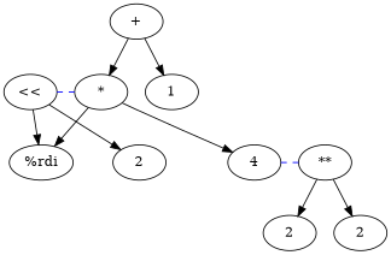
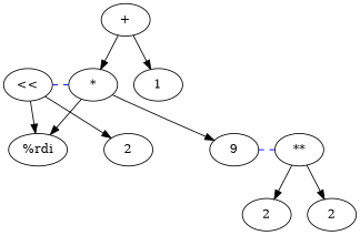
  digraph {
    ordering=out
    n1 [label="<<"]
    n2 [label="*"]
    n3 [label=1]
    n4 [label="%rdi"]
    n5 [label=2]
-   n6 [label=4]
+   n6 [label=9]
    n7 [label="**"]
    n8 [label="+"]
    n9 [label=2]
    n10 [label=2]
    dummy1 [style=invis]
    subgraph sub_1 {
      rank=same
      n1
      n2
      n3
    }
    subgraph sub_2 {
      rank=same
      n4
      n5
      n6
      n7
    }
    subgraph sub_3 {
      n1
      n2
      n6
      n7
    }
    n1 -> n2 [color=blue dir=none style=dashed]
    n1 -> n4
    n1 -> n5
    n2 -> n4
    n2 -> n6
    n6 -> n7 [color=blue dir=none style=dashed]
    n7 -> n9
    n7 -> n10
    n8 -> n2
    n8 -> n3
    dummy1 -> n5 [style=invis]
    dummy1 -> n6 [style=invis]
  }
